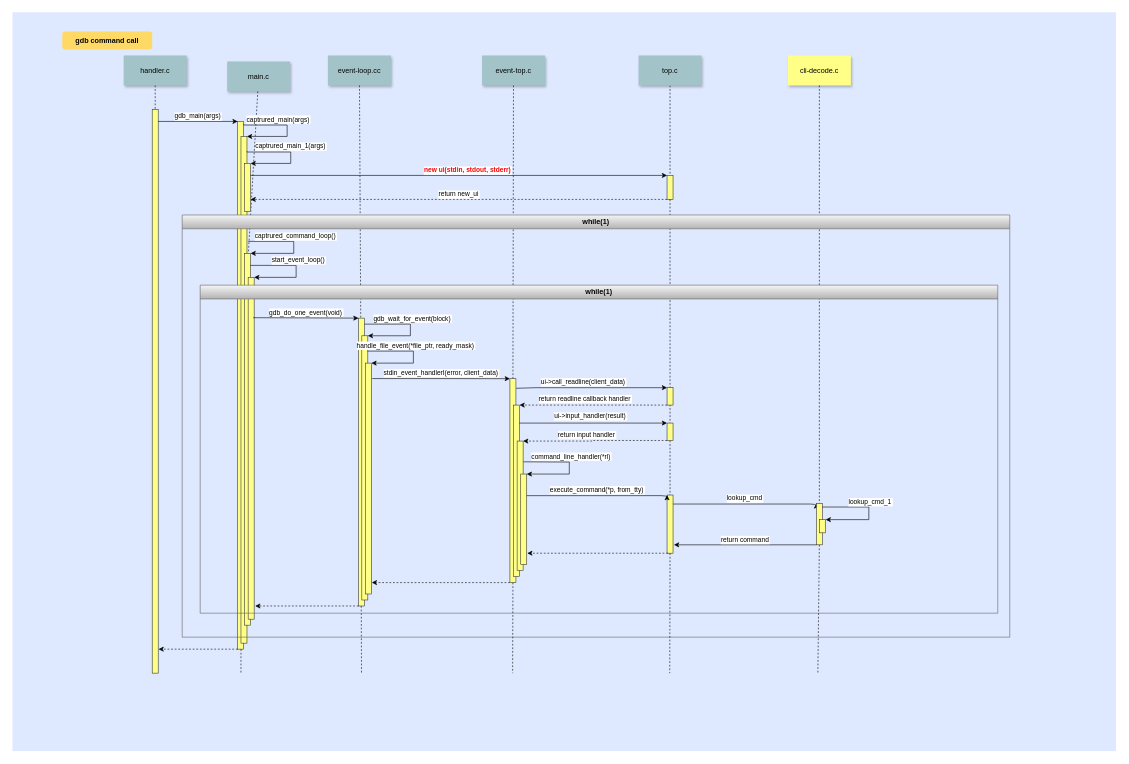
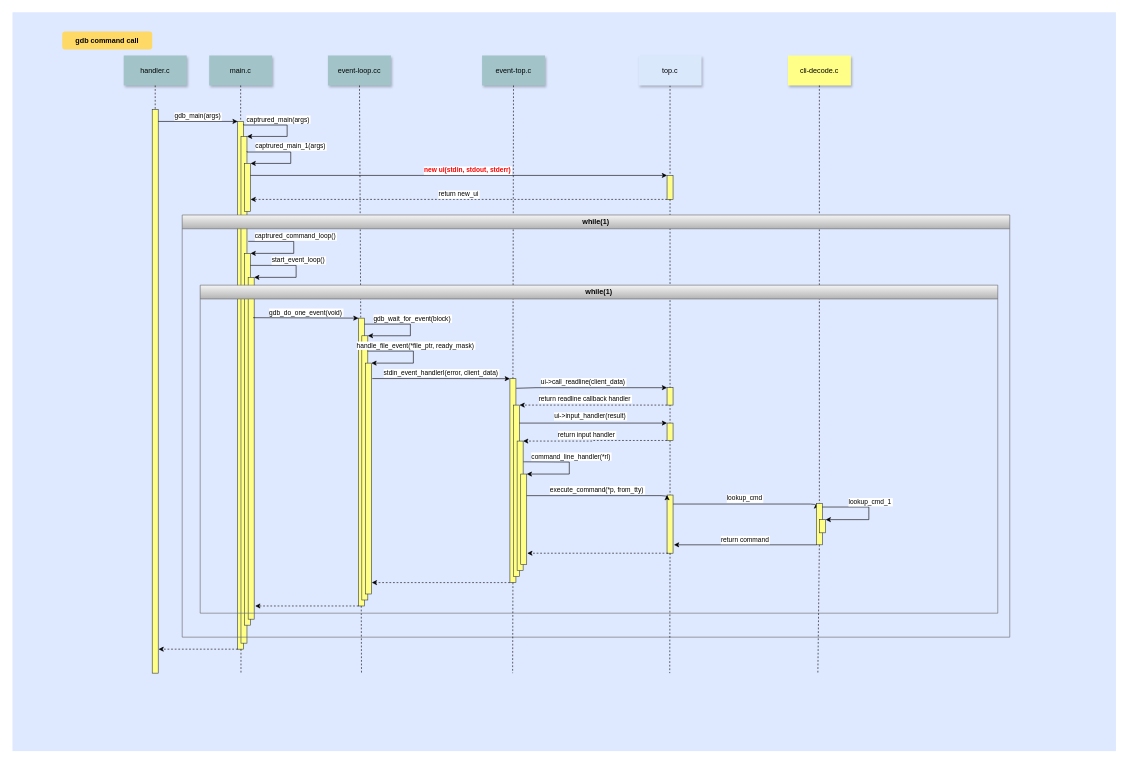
  <mxCell id="0" />
  <mxCell id="1" parent="0" />
  <mxCell id="2" value="" style="fillColor=#DEE8FF;strokeColor=none" parent="1" vertex="1"><mxGeometry x="20" y="20" width="1840" height="1232" as="geometry" /></mxCell>
  <mxCell id="3" value="" style="fillColor=#ffff88;strokeColor=#36393d;" parent="1" vertex="1"><mxGeometry x="253" y="182" width="10" height="940" as="geometry" /></mxCell>
  <mxCell id="4" value="handler.c" style="shadow=1;fillColor=#A2C4C9;strokeColor=none" parent="1" vertex="1"><mxGeometry x="205.5" y="92" width="105" height="50" as="geometry" /></mxCell>
  <mxCell id="5" value="" style="fillColor=#ffff88;strokeColor=#36393d;" parent="1" vertex="1"><mxGeometry x="395.5" y="202" width="10" height="880" as="geometry" /></mxCell>
- <mxCell id="6" value="main.c" style="shadow=1;fillColor=#A2C4C9;strokeColor=none" parent="1" vertex="1"><mxGeometry x="378" y="102" width="105" height="50" as="geometry" /></mxCell>
+ <mxCell id="6" value="main.c" style="shadow=1;fillColor=#A2C4C9;strokeColor=none" parent="1" vertex="1"><mxGeometry x="348" y="92" width="105" height="50" as="geometry" /></mxCell>
  <mxCell id="7" value="" style="edgeStyle=none;endArrow=none;dashed=1" parent="1" source="6" target="5" edge="1"><mxGeometry x="272.335" y="165" width="100" height="100" as="geometry"><mxPoint x="400.259" y="142" as="sourcePoint" /><mxPoint x="400.576" y="197" as="targetPoint" /></mxGeometry></mxCell>
  <mxCell id="8" value="gdb_main(args)" style="edgeStyle=none;verticalLabelPosition=top;verticalAlign=bottom;entryX=0;entryY=0;entryDx=0;entryDy=0;" parent="1" target="5" edge="1"><mxGeometry x="220" y="92" width="100" height="100" as="geometry"><mxPoint x="263" y="202" as="sourcePoint" /><mxPoint x="393" y="202" as="targetPoint" /></mxGeometry></mxCell>
  <mxCell id="9" value="captrured_main(args)" style="edgeStyle=orthogonalEdgeStyle;verticalLabelPosition=top;verticalAlign=bottom;exitX=1.25;exitY=0.213;exitDx=0;exitDy=0;flowAnimation=0;rounded=0;strokeColor=default;jumpStyle=none;shadow=0;comic=0;noJump=0;exitPerimeter=0;entryX=1;entryY=0;entryDx=0;entryDy=0;" parent="1" target="12" edge="1"><mxGeometry width="100" height="100" as="geometry"><mxPoint x="405.5" y="207" as="sourcePoint" /><mxPoint x="411" y="227" as="targetPoint" /><Array as="points"><mxPoint x="478" y="208" /><mxPoint x="478" y="227" /></Array><mxPoint x="55" y="-9" as="offset" /></mxGeometry></mxCell>
  <mxCell id="10" value="" style="edgeStyle=elbowEdgeStyle;elbow=horizontal;endArrow=none;dashed=1" parent="1" source="4" target="3" edge="1"><mxGeometry x="230.0" y="310" width="100" height="100" as="geometry"><mxPoint x="283" y="442" as="sourcePoint" /><mxPoint x="383" y="342" as="targetPoint" /></mxGeometry></mxCell>
  <mxCell id="11" value="gdb command call" style="rounded=1;fontStyle=1;fillColor=#FFD966;strokeColor=none" parent="1" vertex="1"><mxGeometry x="103" y="52" width="150" height="30" as="geometry" /></mxCell>
  <mxCell id="12" value="" style="fillColor=#ffff88;strokeColor=#36393d;" parent="1" vertex="1"><mxGeometry x="401" y="227" width="10" height="845" as="geometry" /></mxCell>
  <mxCell id="13" value="" style="fillColor=#ffff88;strokeColor=#36393d;" parent="1" vertex="1"><mxGeometry x="407" y="272" width="10" height="80" as="geometry" /></mxCell>
  <mxCell id="14" value="captrured_main_1(args)" style="edgeStyle=orthogonalEdgeStyle;verticalLabelPosition=top;verticalAlign=bottom;exitX=1.25;exitY=0.213;exitDx=0;exitDy=0;flowAnimation=0;rounded=0;strokeColor=default;jumpStyle=none;shadow=0;comic=0;noJump=0;exitPerimeter=0;entryX=1;entryY=0;entryDx=0;entryDy=0;" parent="1" target="13" edge="1"><mxGeometry width="100" height="100" as="geometry"><mxPoint x="411" y="252" as="sourcePoint" /><mxPoint x="416.5" y="272" as="targetPoint" /><Array as="points"><mxPoint x="484" y="253" /><mxPoint x="484" y="272" /></Array><mxPoint x="70" y="-10" as="offset" /></mxGeometry></mxCell>
  <mxCell id="15" value="" style="fillColor=#ffff88;strokeColor=#36393d;" parent="1" vertex="1"><mxGeometry x="1111.5" y="292" width="10" height="40" as="geometry" /></mxCell>
  <mxCell id="16" value="new ui(stdin, stdout, stderr)" style="edgeStyle=none;verticalLabelPosition=top;verticalAlign=bottom;entryX=0;entryY=0;entryDx=0;entryDy=0;strokeColor=default;fontStyle=1;fontColor=#ff0000;" parent="1" edge="1" target="15"><mxGeometry width="100" height="100" as="geometry"><mxPoint x="416.75" y="292" as="sourcePoint" /><mxPoint x="620.5" y="292.42" as="targetPoint" /><mxPoint x="15" as="offset" /></mxGeometry></mxCell>
  <mxCell id="17" value="return new_ui" style="edgeStyle=none;verticalLabelPosition=top;verticalAlign=bottom;entryX=1;entryY=0.75;entryDx=0;entryDy=0;dashed=1;exitX=0;exitY=1;exitDx=0;exitDy=0;" parent="1" target="13" edge="1" source="15"><mxGeometry x="220" y="92" width="100" height="100" as="geometry"><mxPoint x="620.5" y="322" as="sourcePoint" /><mxPoint x="429.25" y="322" as="targetPoint" /></mxGeometry></mxCell>
  <mxCell id="18" value="" style="group" vertex="1" connectable="0" parent="1"><mxGeometry x="803" y="92" width="105" height="50" as="geometry" /></mxCell>
  <mxCell id="19" value="event-top.c" style="shadow=1;fillColor=#A2C4C9;strokeColor=none" parent="18" vertex="1"><mxGeometry width="105" height="50" as="geometry" /></mxCell>
  <mxCell id="20" value="" style="group" vertex="1" connectable="0" parent="1"><mxGeometry x="546" y="92" width="105" height="50" as="geometry" /></mxCell>
  <mxCell id="21" value="event-loop.cc" style="shadow=1;fillColor=#A2C4C9;strokeColor=none" parent="20" vertex="1"><mxGeometry width="105" height="50" as="geometry" /></mxCell>
  <mxCell id="22" value="" style="edgeStyle=none;endArrow=none;dashed=1;exitX=0.5;exitY=1;exitDx=0;exitDy=0;entryX=0.5;entryY=0;entryDx=0;entryDy=0;" edge="1" parent="1" source="23" target="15"><mxGeometry x="1907.335" y="225" width="100" height="100" as="geometry"><mxPoint x="1307" y="152" as="sourcePoint" /><mxPoint x="1117" y="292" as="targetPoint" /></mxGeometry></mxCell>
- <mxCell id="23" value="top.c" style="shadow=1;fillColor=#A2C4C9;strokeColor=none" vertex="1" parent="1"><mxGeometry x="1064" y="92" width="105" height="50" as="geometry" /></mxCell>
+ <mxCell id="23" value="top.c" style="shadow=1;fillColor=#dae8fc;strokeColor=none;" vertex="1" parent="1"><mxGeometry x="1064" y="92" width="105" height="50" as="geometry" /></mxCell>
  <mxCell id="24" value="cli-decode.c" style="shadow=1;fillColor=#ffff88;strokeColor=none;" vertex="1" parent="1"><mxGeometry x="1313" y="92" width="105" height="50" as="geometry" /></mxCell>
  <mxCell id="25" value="" style="edgeStyle=none;endArrow=none;dashed=1;entryX=0.5;entryY=0;entryDx=0;entryDy=0;exitX=0.5;exitY=1;exitDx=0;exitDy=0;" edge="1" parent="1" source="24" target="29"><mxGeometry x="2147.335" y="225" width="100" height="100" as="geometry"><mxPoint x="1525.66" y="142" as="sourcePoint" /><mxPoint x="1525.66" y="792" as="targetPoint" /></mxGeometry></mxCell>
  <mxCell id="26" value="" style="edgeStyle=none;endArrow=none;dashed=1;entryX=0.5;entryY=0;entryDx=0;entryDy=0;" parent="1" source="19" target="33" edge="1"><mxGeometry x="1677.335" y="225" width="100" height="100" as="geometry"><mxPoint x="1265.259" y="142" as="sourcePoint" /><mxPoint x="1093" y="252" as="targetPoint" /></mxGeometry></mxCell>
  <mxCell id="27" value="" style="edgeStyle=none;endArrow=none;dashed=1" parent="1" source="21" target="50" edge="1"><mxGeometry x="1237.335" y="225" width="100" height="100" as="geometry"><mxPoint x="825.259" y="142" as="sourcePoint" /><mxPoint x="825.576" y="197" as="targetPoint" /></mxGeometry></mxCell>
  <mxCell id="28" value="lookup_cmd" style="edgeStyle=elbowEdgeStyle;elbow=vertical;verticalLabelPosition=top;verticalAlign=bottom;entryX=0;entryY=0;entryDx=0;entryDy=0;exitX=1;exitY=0.25;exitDx=0;exitDy=0;" edge="1" parent="1" target="29"><mxGeometry x="1495.355" y="693.736" width="138.142" height="100" as="geometry"><mxPoint x="1121.5" y="840" as="sourcePoint" /><mxPoint x="1485.5" y="778" as="targetPoint" /><Array as="points" /></mxGeometry></mxCell>
  <mxCell id="29" value="" style="fillColor=#ffff88;strokeColor=#36393d;" vertex="1" parent="1"><mxGeometry x="1360.5" y="839" width="10" height="69" as="geometry" /></mxCell>
  <mxCell id="30" value="return command" style="edgeStyle=elbowEdgeStyle;elbow=vertical;verticalLabelPosition=top;verticalAlign=bottom;exitX=0;exitY=1;exitDx=0;exitDy=0;" edge="1" parent="1" source="29"><mxGeometry x="1510" y="696.736" width="100" height="100" as="geometry"><mxPoint x="1507.5" y="860" as="sourcePoint" /><mxPoint x="1123" y="908" as="targetPoint" /><Array as="points" /></mxGeometry></mxCell>
  <mxCell id="31" value="lookup_cmd_1" style="edgeStyle=orthogonalEdgeStyle;verticalLabelPosition=top;verticalAlign=bottom;flowAnimation=0;rounded=0;strokeColor=default;jumpStyle=none;shadow=0;comic=0;noJump=0;entryX=1;entryY=0;entryDx=0;entryDy=0;exitX=1;exitY=0;exitDx=0;exitDy=0;" edge="1" parent="1" target="39"><mxGeometry x="360" y="-375" width="100" height="100" as="geometry"><mxPoint x="1370.5" y="845" as="sourcePoint" /><mxPoint x="1376" y="865" as="targetPoint" /><Array as="points"><mxPoint x="1448" y="845" /><mxPoint x="1448" y="866" /></Array><mxPoint x="77" y="-10" as="offset" /></mxGeometry></mxCell>
  <mxCell id="32" value="" style="group;strokeWidth=4;" vertex="1" connectable="0" parent="1"><mxGeometry x="849.5" y="631" width="222.5" height="370" as="geometry" /></mxCell>
  <mxCell id="33" value="" style="fillColor=#ffff88;strokeColor=#36393d;" parent="32" vertex="1"><mxGeometry width="10" height="340" as="geometry" /></mxCell>
  <mxCell id="34" value="command_line_handler(*rl)" style="edgeStyle=orthogonalEdgeStyle;verticalLabelPosition=top;verticalAlign=bottom;flowAnimation=0;rounded=0;strokeColor=default;jumpStyle=none;shadow=0;comic=0;noJump=0;entryX=1;entryY=0;entryDx=0;entryDy=0;exitX=1.017;exitY=0.125;exitDx=0;exitDy=0;exitPerimeter=0;" edge="1" parent="32" target="38"><mxGeometry width="100" height="100" as="geometry"><mxPoint x="22.17" y="138.625" as="sourcePoint" /><mxPoint x="28.51" y="159" as="targetPoint" /><Array as="points"><mxPoint x="24" y="139" /><mxPoint x="99" y="139" /><mxPoint x="99" y="159" /><mxPoint x="28" y="159" /></Array><mxPoint x="77" y="-10" as="offset" /></mxGeometry></mxCell>
  <mxCell id="35" value="" style="fillColor=#ffff88;strokeColor=#36393d;" vertex="1" parent="32"><mxGeometry x="6" y="44" width="10" height="286" as="geometry" /></mxCell>
  <mxCell id="36" value="ui-&gt;input_handler(result)" style="edgeStyle=orthogonalEdgeStyle;verticalLabelPosition=top;verticalAlign=bottom;flowAnimation=0;rounded=0;strokeColor=default;jumpStyle=none;shadow=0;comic=0;noJump=0;entryX=0;entryY=0;entryDx=0;entryDy=0;" edge="1" parent="32" target="62"><mxGeometry width="100" height="100" as="geometry"><mxPoint x="16" y="74" as="sourcePoint" /><mxPoint x="22.51" y="94" as="targetPoint" /><Array as="points"><mxPoint x="262" y="74" /></Array><mxPoint x="-5" y="-3" as="offset" /></mxGeometry></mxCell>
  <mxCell id="37" value="" style="fillColor=#ffff88;strokeColor=#36393d;" vertex="1" parent="32"><mxGeometry x="12" y="104" width="10" height="216" as="geometry" /></mxCell>
  <mxCell id="38" value="" style="fillColor=#ffff88;strokeColor=#36393d;" vertex="1" parent="32"><mxGeometry x="18" y="159" width="10" height="151" as="geometry" /></mxCell>
  <mxCell id="39" value="" style="fillColor=#ffff88;strokeColor=#36393d;" vertex="1" parent="1"><mxGeometry x="1366" y="866" width="10" height="22" as="geometry" /></mxCell>
  <mxCell id="40" value="" style="edgeStyle=none;endArrow=none;dashed=1;exitX=0.5;exitY=1;exitDx=0;exitDy=0;entryX=0.5;entryY=0;entryDx=0;entryDy=0;" edge="1" parent="1" source="15" target="48"><mxGeometry x="1907.335" y="225" width="100" height="100" as="geometry"><mxPoint x="1116.24" y="342" as="sourcePoint" /><mxPoint x="1116.24" y="492" as="targetPoint" /></mxGeometry></mxCell>
  <mxCell id="41" value="stdin_event_handlerI(error, client_data)" style="edgeStyle=elbowEdgeStyle;elbow=horizontal;verticalLabelPosition=top;verticalAlign=bottom;entryX=0;entryY=0;entryDx=0;entryDy=0;exitX=1.141;exitY=0.067;exitDx=0;exitDy=0;exitPerimeter=0;" edge="1" parent="1" source="54" target="33"><mxGeometry x="580" y="374.736" width="100" height="100" as="geometry"><mxPoint x="623" y="631" as="sourcePoint" /><mxPoint x="837" y="622.5" as="targetPoint" /><Array as="points"><mxPoint x="753" y="632" /></Array></mxGeometry></mxCell>
  <mxCell id="42" value="captrured_command_loop()" style="edgeStyle=orthogonalEdgeStyle;verticalLabelPosition=top;verticalAlign=bottom;flowAnimation=0;rounded=0;strokeColor=default;jumpStyle=none;shadow=0;comic=0;noJump=0;entryX=1;entryY=0;entryDx=0;entryDy=0;" parent="1" target="43" edge="1"><mxGeometry x="250" y="330" width="100" height="100" as="geometry"><mxPoint x="413" y="402" as="sourcePoint" /><mxPoint x="419.25" y="421.39" as="targetPoint" /><Array as="points"><mxPoint x="489" y="402" /><mxPoint x="489" y="422" /></Array><mxPoint x="77" y="-10" as="offset" /></mxGeometry></mxCell>
  <mxCell id="43" value="" style="fillColor=#ffff88;strokeColor=#36393d;" parent="1" vertex="1"><mxGeometry x="407" y="422" width="10" height="620" as="geometry" /></mxCell>
  <mxCell id="44" value="while(1)" style="swimlane;whiteSpace=wrap;html=1;swimlaneFillColor=none;container=0;fillColor=#f5f5f5;strokeColor=#666666;gradientColor=#b3b3b3;" parent="1" vertex="1"><mxGeometry x="303" y="358" width="1380" height="704" as="geometry" /></mxCell>
  <mxCell id="45" value="start_event_loop()" style="edgeStyle=orthogonalEdgeStyle;verticalLabelPosition=top;verticalAlign=bottom;flowAnimation=0;rounded=0;strokeColor=default;jumpStyle=none;shadow=0;comic=0;noJump=0;entryX=1;entryY=0;entryDx=0;entryDy=0;" parent="1" target="46" edge="1"><mxGeometry x="250" y="330" width="100" height="100" as="geometry"><mxPoint x="416.75" y="442.04" as="sourcePoint" /><mxPoint x="433" y="462" as="targetPoint" /><Array as="points"><mxPoint x="493" y="442" /><mxPoint x="493" y="462" /></Array><mxPoint x="77" y="-10" as="offset" /></mxGeometry></mxCell>
  <mxCell id="46" value="" style="fillColor=#ffff88;strokeColor=#36393d;" parent="1" vertex="1"><mxGeometry x="413" y="462" width="10" height="570" as="geometry" /></mxCell>
  <mxCell id="47" value="gdb_do_one_event(void)" style="edgeStyle=elbowEdgeStyle;elbow=vertical;verticalLabelPosition=top;verticalAlign=bottom;entryX=0;entryY=0;entryDx=0;entryDy=0;exitX=0.833;exitY=0.118;exitDx=0;exitDy=0;exitPerimeter=0;" parent="1" target="50" edge="1" source="46"><mxGeometry x="830" y="704.736" width="100" height="100" as="geometry"><mxPoint x="425.5" y="514.82" as="sourcePoint" /><mxPoint x="793" y="514" as="targetPoint" /><Array as="points" /></mxGeometry></mxCell>
  <mxCell id="48" value="" style="fillColor=#ffff88;strokeColor=#36393d;" vertex="1" parent="1"><mxGeometry x="1111.5" y="825" width="10" height="97" as="geometry" /></mxCell>
  <mxCell id="49" value="" style="group" vertex="1" connectable="0" parent="1"><mxGeometry x="597" y="530" width="91.51" height="520" as="geometry" /></mxCell>
  <mxCell id="50" value="" style="fillColor=#ffff88;strokeColor=#36393d;" parent="49" vertex="1"><mxGeometry width="10" height="480" as="geometry" /></mxCell>
  <mxCell id="51" value="" style="fillColor=#ffff88;strokeColor=#36393d;" parent="49" vertex="1"><mxGeometry x="5.51" y="29.41" width="10" height="440.59" as="geometry" /></mxCell>
  <mxCell id="52" value="gdb_wait_for_event(block)" style="edgeStyle=orthogonalEdgeStyle;verticalLabelPosition=top;verticalAlign=bottom;flowAnimation=0;rounded=0;strokeColor=default;jumpStyle=none;shadow=0;comic=0;noJump=0;entryX=1;entryY=0;entryDx=0;entryDy=0;" parent="49" target="51" edge="1"><mxGeometry x="-300" y="-290" width="100" height="100" as="geometry"><mxPoint x="10" y="10" as="sourcePoint" /><mxPoint x="20" y="29.96" as="targetPoint" /><Array as="points"><mxPoint x="86.51" y="10" /><mxPoint x="86.51" y="29" /></Array><mxPoint x="77" y="-10" as="offset" /></mxGeometry></mxCell>
  <mxCell id="53" value="handle_file_event(*file_ptr, ready_mask)" style="edgeStyle=orthogonalEdgeStyle;verticalLabelPosition=top;verticalAlign=bottom;flowAnimation=0;rounded=0;strokeColor=default;jumpStyle=none;shadow=0;comic=0;noJump=0;entryX=1;entryY=0;entryDx=0;entryDy=0;" parent="49" target="54" edge="1"><mxGeometry x="-610" y="-700" width="100" height="100" as="geometry"><mxPoint x="15" y="55" as="sourcePoint" /><mxPoint x="25" y="74.96" as="targetPoint" /><Array as="points"><mxPoint x="91.51" y="55" /><mxPoint x="91.51" y="75" /></Array><mxPoint x="77" y="-10" as="offset" /></mxGeometry></mxCell>
  <mxCell id="54" value="" style="fillColor=#ffff88;strokeColor=#36393d;" parent="49" vertex="1"><mxGeometry x="11.51" y="75" width="10" height="385" as="geometry" /></mxCell>
  <mxCell id="55" value="" style="edgeStyle=none;endArrow=none;dashed=1;exitX=0.5;exitY=1;exitDx=0;exitDy=0;" edge="1" parent="49"><mxGeometry x="-167.429" y="-125.303" width="100" height="100" as="geometry"><mxPoint x="4.58" y="480" as="sourcePoint" /><mxPoint x="5" y="592" as="targetPoint" /></mxGeometry></mxCell>
  <mxCell id="56" value="while(1)" style="swimlane;whiteSpace=wrap;html=1;container=0;fillColor=#f5f5f5;strokeColor=#666666;gradientColor=#b3b3b3;" parent="1" vertex="1"><mxGeometry x="333" y="475" width="1330" height="547" as="geometry" /></mxCell>
  <mxCell id="57" value="" style="fillColor=#ffff88;strokeColor=#36393d;" vertex="1" parent="56"><mxGeometry x="778.5" y="171" width="10" height="29" as="geometry" /></mxCell>
  <mxCell id="58" value="" style="edgeStyle=none;endArrow=none;dashed=1;exitX=0.5;exitY=1;exitDx=0;exitDy=0;" edge="1" parent="56" source="33"><mxGeometry x="96.571" y="-70.303" width="100" height="100" as="geometry"><mxPoint x="521" y="497" as="sourcePoint" /><mxPoint x="521" y="647" as="targetPoint" /></mxGeometry></mxCell>
  <mxCell id="59" value="" style="edgeStyle=none;endArrow=none;dashed=1;exitX=0.5;exitY=1;exitDx=0;exitDy=0;" edge="1" parent="56" source="48"><mxGeometry x="96.571" y="-70.303" width="100" height="100" as="geometry"><mxPoint x="783" y="447" as="sourcePoint" /><mxPoint x="783" y="647" as="targetPoint" /></mxGeometry></mxCell>
  <mxCell id="60" value="ui-&gt;call_readline(client_data)" style="edgeStyle=orthogonalEdgeStyle;verticalLabelPosition=top;verticalAlign=bottom;flowAnimation=0;rounded=0;strokeColor=default;jumpStyle=none;shadow=0;comic=0;noJump=0;entryX=0;entryY=0;entryDx=0;entryDy=0;exitX=1.05;exitY=0.047;exitDx=0;exitDy=0;exitPerimeter=0;" edge="1" parent="1" source="33" target="57"><mxGeometry width="100" height="100" as="geometry"><mxPoint x="863" y="646" as="sourcePoint" /><mxPoint x="1099.02" y="645" as="targetPoint" /><Array as="points"><mxPoint x="893" y="646" /><mxPoint x="893" y="646" /></Array><mxPoint x="-14" y="-1" as="offset" /></mxGeometry></mxCell>
  <mxCell id="61" value="return readline callback handler" style="edgeStyle=orthogonalEdgeStyle;verticalLabelPosition=top;verticalAlign=bottom;flowAnimation=0;rounded=0;strokeColor=default;jumpStyle=none;shadow=0;comic=0;noJump=0;entryX=1;entryY=0;entryDx=0;entryDy=0;exitX=0;exitY=1;exitDx=0;exitDy=0;dashed=1;" edge="1" parent="1" source="57" target="35"><mxGeometry width="100" height="100" as="geometry"><mxPoint x="1114.5" y="672" as="sourcePoint" /><mxPoint x="873" y="672" as="targetPoint" /><Array as="points"><mxPoint x="866" y="675" /></Array><mxPoint x="-14" y="-1" as="offset" /></mxGeometry></mxCell>
  <mxCell id="62" value="" style="fillColor=#ffff88;strokeColor=#36393d;" vertex="1" parent="1"><mxGeometry x="1111.5" y="705" width="10" height="29" as="geometry" /></mxCell>
  <mxCell id="63" value="return input handler" style="edgeStyle=orthogonalEdgeStyle;verticalLabelPosition=top;verticalAlign=bottom;flowAnimation=0;rounded=0;strokeColor=default;jumpStyle=none;shadow=0;comic=0;noJump=0;exitX=0;exitY=1;exitDx=0;exitDy=0;dashed=1;entryX=1;entryY=0;entryDx=0;entryDy=0;" edge="1" parent="1" source="62" target="37"><mxGeometry width="100" height="100" as="geometry"><mxPoint x="1111.5" y="734" as="sourcePoint" /><mxPoint x="866" y="734" as="targetPoint" /><Array as="points"><mxPoint x="989" y="734" /><mxPoint x="871" y="735" /></Array><mxPoint x="-14" y="-1" as="offset" /></mxGeometry></mxCell>
  <mxCell id="64" value="execute_command(*p, from_tty)" style="edgeStyle=elbowEdgeStyle;elbow=vertical;verticalLabelPosition=top;verticalAlign=bottom;entryX=0;entryY=0;entryDx=0;entryDy=0;exitX=1;exitY=0.231;exitDx=0;exitDy=0;exitPerimeter=0;" parent="1" edge="1" target="48"><mxGeometry x="2050" y="1115.736" width="100" height="100" as="geometry"><mxPoint x="877.5" y="826.024" as="sourcePoint" /><mxPoint x="1111.5" y="824" as="targetPoint" /><Array as="points" /></mxGeometry></mxCell>
  <mxCell id="65" value="" style="edgeStyle=elbowEdgeStyle;elbow=vertical;verticalLabelPosition=top;verticalAlign=bottom;dashed=1;entryX=1.088;entryY=0.876;entryDx=0;entryDy=0;entryPerimeter=0;" edge="1" parent="1" target="38"><mxGeometry x="1510" y="696.736" width="100" height="100" as="geometry"><mxPoint x="1113" y="922" as="sourcePoint" /><mxPoint x="883" y="922" as="targetPoint" /><Array as="points" /></mxGeometry></mxCell>
  <mxCell id="66" value="" style="edgeStyle=none;endArrow=none;dashed=1;exitX=0.5;exitY=1;exitDx=0;exitDy=0;" parent="1" edge="1"><mxGeometry x="376.571" y="372.697" width="100" height="100" as="geometry"><mxPoint x="401" y="1082" as="sourcePoint" /><mxPoint x="401" y="1122" as="targetPoint" /></mxGeometry></mxCell>
  <mxCell id="67" value="" style="edgeStyle=none;endArrow=none;dashed=1;exitX=0.5;exitY=1;exitDx=0;exitDy=0;" edge="1" parent="1" source="29"><mxGeometry x="376.571" y="372.697" width="100" height="100" as="geometry"><mxPoint x="1365.08" y="908" as="sourcePoint" /><mxPoint x="1363" y="1122" as="targetPoint" /></mxGeometry></mxCell>
  <mxCell id="68" value="" style="edgeStyle=elbowEdgeStyle;elbow=vertical;verticalLabelPosition=top;verticalAlign=bottom;dashed=1;exitX=0;exitY=1;exitDx=0;exitDy=0;entryX=1.167;entryY=0.966;entryDx=0;entryDy=0;entryPerimeter=0;" edge="1" parent="1" source="50"><mxGeometry x="1230" y="253.736" width="100" height="100" as="geometry"><mxPoint x="597" y="1008" as="sourcePoint" /><mxPoint x="424.67" y="1010.62" as="targetPoint" /><Array as="points"><mxPoint x="513" y="1010" /></Array></mxGeometry></mxCell>
  <mxCell id="69" value="" style="edgeStyle=elbowEdgeStyle;elbow=vertical;verticalLabelPosition=top;verticalAlign=bottom;dashed=1;exitX=0;exitY=1;exitDx=0;exitDy=0;entryX=1.055;entryY=0.958;entryDx=0;entryDy=0;entryPerimeter=0;" edge="1" parent="1" source="5" target="3"><mxGeometry x="1230" y="253.736" width="100" height="100" as="geometry"><mxPoint x="395.5" y="1082" as="sourcePoint" /><mxPoint x="223.17" y="1082.62" as="targetPoint" /><Array as="points"><mxPoint x="311.5" y="1082" /></Array></mxGeometry></mxCell>
  <mxCell id="70" value="" style="edgeStyle=elbowEdgeStyle;elbow=vertical;verticalLabelPosition=top;verticalAlign=bottom;dashed=1;exitX=0;exitY=1;exitDx=0;exitDy=0;entryX=1.064;entryY=0.951;entryDx=0;entryDy=0;entryPerimeter=0;" edge="1" parent="1" source="33" target="54"><mxGeometry x="1510" y="696.736" width="100" height="100" as="geometry"><mxPoint x="843" y="1002" as="sourcePoint" /><mxPoint x="623" y="971" as="targetPoint" /><Array as="points"><mxPoint x="733" y="971" /></Array></mxGeometry></mxCell>
